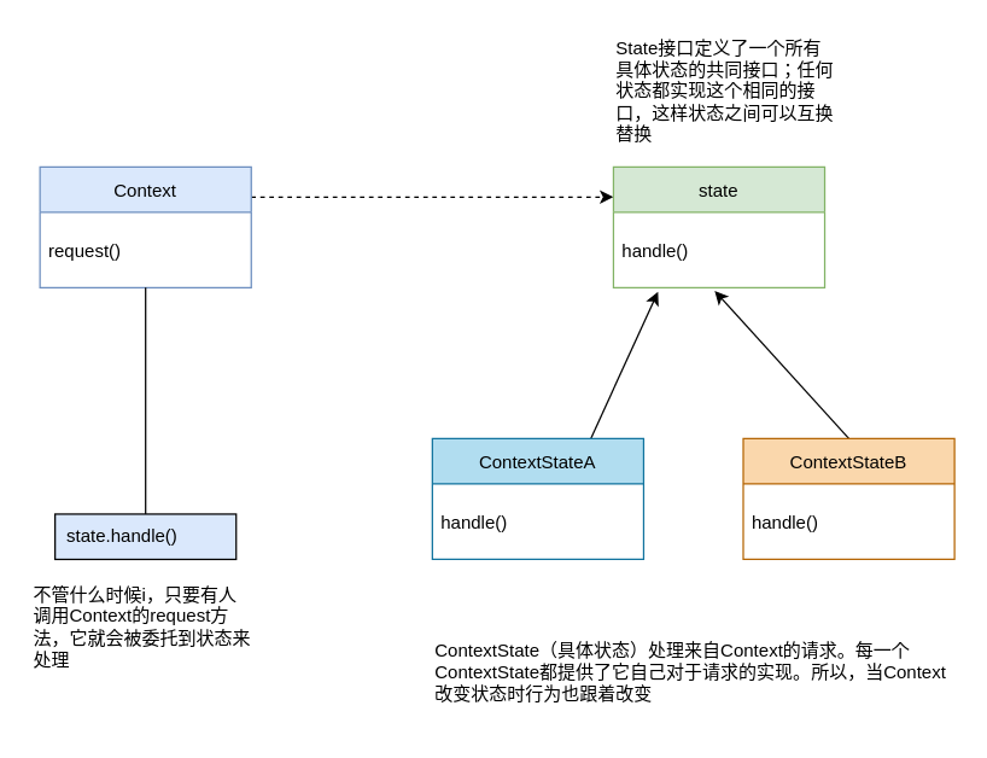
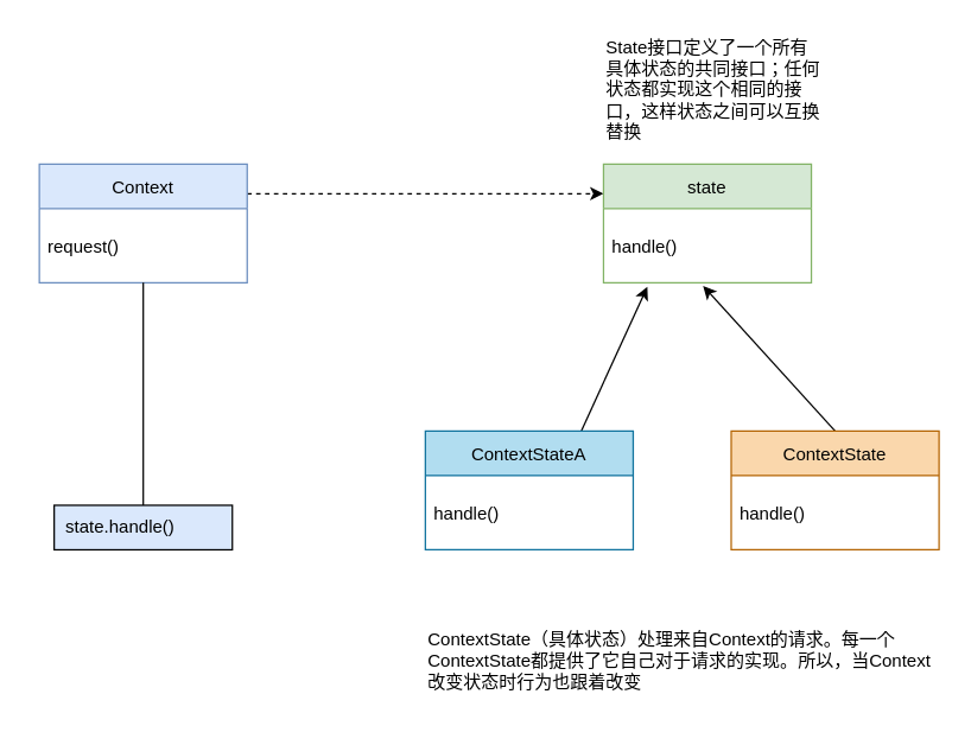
  <mxCell id="0" />
  <mxCell id="1" parent="0" />
  <mxCell id="2" style="edgeStyle=orthogonalEdgeStyle;rounded=0;orthogonalLoop=1;jettySize=auto;html=1;exitX=1;exitY=0.25;exitDx=0;exitDy=0;entryX=0;entryY=0.25;entryDx=0;entryDy=0;dashed=1;" edge="1" parent="1" source="3" target="5"><mxGeometry relative="1" as="geometry" /></mxCell>
  <mxCell id="3" value="Context" style="swimlane;fontStyle=0;childLayout=stackLayout;horizontal=1;startSize=30;horizontalStack=0;resizeParent=1;resizeParentMax=0;resizeLast=0;collapsible=1;marginBottom=0;fillColor=#dae8fc;strokeColor=#6c8ebf;" vertex="1" parent="1"><mxGeometry x="26" y="110" width="140" height="80" as="geometry" /></mxCell>
  <mxCell id="4" value="request()" style="text;strokeColor=none;fillColor=none;align=left;verticalAlign=middle;spacingLeft=4;spacingRight=4;overflow=hidden;points=[[0,0.5],[1,0.5]];portConstraint=eastwest;rotatable=0;" vertex="1" parent="3"><mxGeometry y="30" width="140" height="50" as="geometry" /></mxCell>
  <mxCell id="5" value="state" style="swimlane;fontStyle=0;childLayout=stackLayout;horizontal=1;startSize=30;horizontalStack=0;resizeParent=1;resizeParentMax=0;resizeLast=0;collapsible=1;marginBottom=0;fillColor=#d5e8d4;strokeColor=#82b366;" vertex="1" parent="1"><mxGeometry x="406" y="110" width="140" height="80" as="geometry" /></mxCell>
  <mxCell id="6" value="handle()" style="text;strokeColor=none;fillColor=none;align=left;verticalAlign=middle;spacingLeft=4;spacingRight=4;overflow=hidden;points=[[0,0.5],[1,0.5]];portConstraint=eastwest;rotatable=0;" vertex="1" parent="5"><mxGeometry y="30" width="140" height="50" as="geometry" /></mxCell>
  <mxCell id="7" style="rounded=0;orthogonalLoop=1;jettySize=auto;html=1;exitX=0.75;exitY=0;exitDx=0;exitDy=0;entryX=0.211;entryY=1.054;entryDx=0;entryDy=0;entryPerimeter=0;" edge="1" parent="1" source="8" target="6"><mxGeometry relative="1" as="geometry" /></mxCell>
  <mxCell id="8" value="ContextStateA" style="swimlane;fontStyle=0;childLayout=stackLayout;horizontal=1;startSize=30;horizontalStack=0;resizeParent=1;resizeParentMax=0;resizeLast=0;collapsible=1;marginBottom=0;fillColor=#b1ddf0;strokeColor=#10739e;" vertex="1" parent="1"><mxGeometry x="286" y="290" width="140" height="80" as="geometry" /></mxCell>
  <mxCell id="9" value="handle()" style="text;strokeColor=none;fillColor=none;align=left;verticalAlign=middle;spacingLeft=4;spacingRight=4;overflow=hidden;points=[[0,0.5],[1,0.5]];portConstraint=eastwest;rotatable=0;" vertex="1" parent="8"><mxGeometry y="30" width="140" height="50" as="geometry" /></mxCell>
  <mxCell id="10" style="rounded=0;orthogonalLoop=1;jettySize=auto;html=1;exitX=0.5;exitY=0;exitDx=0;exitDy=0;entryX=0.479;entryY=1.042;entryDx=0;entryDy=0;entryPerimeter=0;" edge="1" parent="1" source="11" target="6"><mxGeometry relative="1" as="geometry" /></mxCell>
- <mxCell id="11" value="ContextStateB" style="swimlane;fontStyle=0;childLayout=stackLayout;horizontal=1;startSize=30;horizontalStack=0;resizeParent=1;resizeParentMax=0;resizeLast=0;collapsible=1;marginBottom=0;fillColor=#fad7ac;strokeColor=#b46504;" vertex="1" parent="1"><mxGeometry x="492" y="290" width="140" height="80" as="geometry" /></mxCell>
+ <mxCell id="11" value="ContextState" style="swimlane;fontStyle=0;childLayout=stackLayout;horizontal=1;startSize=30;horizontalStack=0;resizeParent=1;resizeParentMax=0;resizeLast=0;collapsible=1;marginBottom=0;fillColor=#fad7ac;strokeColor=#b46504;" vertex="1" parent="1"><mxGeometry x="492" y="290" width="140" height="80" as="geometry" /></mxCell>
  <mxCell id="12" value="handle()" style="text;strokeColor=none;fillColor=none;align=left;verticalAlign=middle;spacingLeft=4;spacingRight=4;overflow=hidden;points=[[0,0.5],[1,0.5]];portConstraint=eastwest;rotatable=0;" vertex="1" parent="11"><mxGeometry y="30" width="140" height="50" as="geometry" /></mxCell>
  <mxCell id="13" value="State接口定义了一个所有具体状态的共同接口；任何状态都实现这个相同的接口，这样状态之间可以互换替换" style="text;html=1;strokeColor=none;fillColor=none;align=left;verticalAlign=middle;whiteSpace=wrap;rounded=0;" vertex="1" parent="1"><mxGeometry x="406" y="20" width="146" height="80" as="geometry" /></mxCell>
  <mxCell id="14" style="edgeStyle=none;rounded=0;orthogonalLoop=1;jettySize=auto;html=1;exitX=0.5;exitY=0;exitDx=0;exitDy=0;dashed=0;endArrow=none;endFill=0;" edge="1" parent="1" source="15" target="4"><mxGeometry relative="1" as="geometry" /></mxCell>
  <mxCell id="15" value="state.handle()" style="rounded=0;whiteSpace=wrap;html=1;align=left;spacingLeft=6;fillColor=#dae8fc;" vertex="1" parent="1"><mxGeometry x="36" y="340" width="120" height="30" as="geometry" /></mxCell>
- <mxCell id="16" value="不管什么时候i，只要有人调用Context的request方法，它就会被委托到状态来处理" style="text;html=1;strokeColor=none;fillColor=none;align=left;verticalAlign=middle;whiteSpace=wrap;rounded=0;" vertex="1" parent="1"><mxGeometry x="20" y="380" width="146" height="70" as="geometry" /></mxCell>
  <mxCell id="17" value="ContextState（具体状态）处理来自Context的请求。每一个ContextState都提供了它自己对于请求的实现。所以，当Context改变状态时行为也跟着改变" style="text;html=1;strokeColor=none;fillColor=none;align=left;verticalAlign=middle;whiteSpace=wrap;rounded=0;" vertex="1" parent="1"><mxGeometry x="286" y="410" width="346" height="70" as="geometry" /></mxCell>
